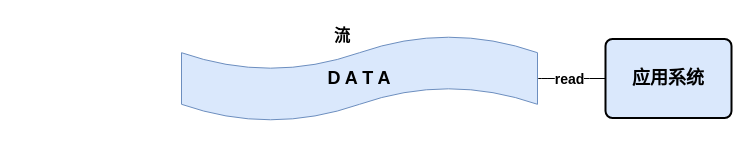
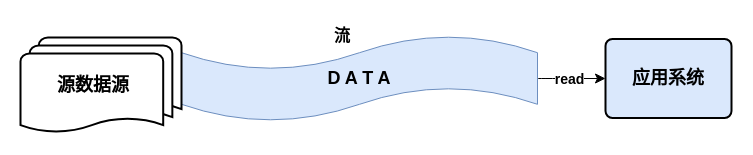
  <mxCell id="0" />
  <mxCell id="1" parent="0" />
- <mxCell id="2" style="edgeStyle=none;curved=1;rounded=0;orthogonalLoop=1;jettySize=auto;html=1;exitX=1;exitY=0.5;exitDx=0;exitDy=0;exitPerimeter=0;entryX=0;entryY=0.5;entryDx=0;entryDy=0;fontSize=12;startSize=8;endSize=8;endArrow=none;" edge="1" parent="1" source="4" target="6"><mxGeometry relative="1" as="geometry" /></mxCell>
+ <mxCell id="2" style="edgeStyle=none;curved=1;rounded=0;orthogonalLoop=1;jettySize=auto;html=1;exitX=1;exitY=0.5;exitDx=0;exitDy=0;exitPerimeter=0;entryX=0;entryY=0.5;entryDx=0;entryDy=0;fontSize=12;startSize=8;endSize=8;" edge="1" parent="1" source="4" target="6"><mxGeometry relative="1" as="geometry" /></mxCell>
  <mxCell id="3" value="&lt;b&gt;&lt;font style=&quot;font-size: 14px;&quot;&gt;read&lt;/font&gt;&lt;/b&gt;" style="edgeLabel;html=1;align=center;verticalAlign=middle;resizable=0;points=[];fontSize=12;" vertex="1" connectable="0" parent="2"><mxGeometry x="-0.088" relative="1" as="geometry"><mxPoint as="offset" /></mxGeometry></mxCell>
  <mxCell id="4" value="&lt;h3&gt;&lt;font style=&quot;font-size: 18px;&quot;&gt;D A T A&lt;/font&gt;&lt;/h3&gt;" style="shape=tape;whiteSpace=wrap;html=1;fillColor=#dae8fc;strokeColor=#6c8ebf;" vertex="1" parent="1"><mxGeometry x="181" y="35" width="356" height="86" as="geometry" /></mxCell>
+ <mxCell id="5" value="&lt;font style=&quot;font-size: 18px;&quot;&gt;&lt;b&gt;源数据源&amp;nbsp; &amp;nbsp;&lt;/b&gt;&lt;/font&gt;" style="strokeWidth=2;html=1;shape=mxgraph.flowchart.multi-document;whiteSpace=wrap;align=center;" vertex="1" parent="1"><mxGeometry x="20" y="37" width="161" height="96" as="geometry" /></mxCell>
  <mxCell id="6" value="&lt;font style=&quot;font-size: 18px;&quot;&gt;&lt;b&gt;应用系统&lt;/b&gt;&lt;/font&gt;" style="rounded=1;whiteSpace=wrap;html=1;absoluteArcSize=1;arcSize=14;strokeWidth=2;fillColor=#dae8fc;" vertex="1" parent="1"><mxGeometry x="605" y="38.5" width="126" height="79" as="geometry" /></mxCell>
  <mxCell id="7" value="&lt;b&gt;流&lt;/b&gt;" style="text;strokeColor=none;fillColor=none;html=1;align=center;verticalAlign=middle;whiteSpace=wrap;rounded=0;fontSize=16;" vertex="1" parent="1"><mxGeometry x="312" y="20" width="60" height="30" as="geometry" /></mxCell>
